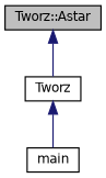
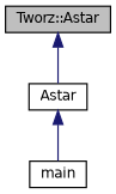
  digraph {
    rankdir=TB
    node [color=black fillcolor=white fontname=Helvetica fontsize=10 shape=record style=filled]
    edge [color=midnightblue dir=back fontname=Helvetica fontsize=10 labelfontname=Helvetica labelfontsize=10 style=solid]
    n1 [fillcolor=grey75 fontcolor=black height=0.2 label="Tworz::Astar" width=0.4]
-   n2 [height=0.2 label=Tworz width=0.4]
+   n2 [height=0.2 label=Astar width=0.4]
    n3 [height=0.2 label=main width=0.4]
    n1 -> n2
    n2 -> n3
  }
